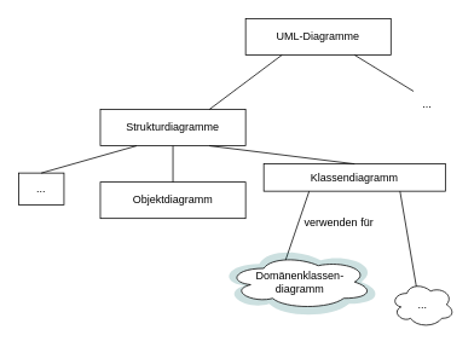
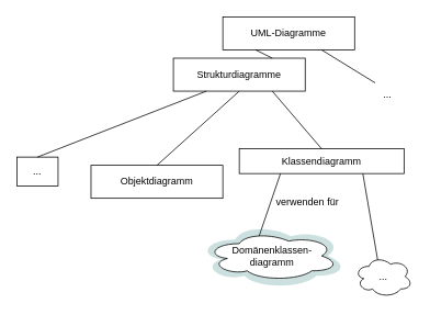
  <mxCell id="0" />
  <mxCell id="1" parent="0" />
  <mxCell id="2" value="UML-Diagramme" style="rounded=0;whiteSpace=wrap;html=1;" parent="1" vertex="1"><mxGeometry x="270" y="20" width="160" height="40" as="geometry" /></mxCell>
- <mxCell id="3" value="Strukturdiagramme" style="rounded=0;whiteSpace=wrap;html=1;" parent="1" vertex="1"><mxGeometry x="110" y="120" width="160" height="40" as="geometry" /></mxCell>
+ <mxCell id="3" value="Strukturdiagramme" style="rounded=0;whiteSpace=wrap;html=1;" parent="1" vertex="1"><mxGeometry x="210" y="70" width="160" height="40" as="geometry" /></mxCell>
  <mxCell id="4" value="Objektdiagramm" style="rounded=0;whiteSpace=wrap;html=1;" parent="1" vertex="1"><mxGeometry x="110" y="200" width="160" height="40" as="geometry" /></mxCell>
  <mxCell id="5" value="Klassendiagramm" style="rounded=0;whiteSpace=wrap;html=1;" parent="1" vertex="1"><mxGeometry x="290" y="180" width="200" height="30" as="geometry" /></mxCell>
  <mxCell id="6" value="..." style="rounded=0;whiteSpace=wrap;html=1;" parent="1" vertex="1"><mxGeometry x="20" y="190" width="50" height="35" as="geometry" /></mxCell>
  <mxCell id="7" value="..." style="ellipse;shape=cloud;whiteSpace=wrap;html=1;" parent="1" vertex="1"><mxGeometry x="430" y="310" width="70" height="50" as="geometry" /></mxCell>
  <mxCell id="8" value="" style="endArrow=none;html=1;rounded=0;entryX=0.25;entryY=1;entryDx=0;entryDy=0;exitX=0.75;exitY=0;exitDx=0;exitDy=0;" parent="1" source="3" target="2" edge="1"><mxGeometry width="50" height="50" relative="1" as="geometry"><mxPoint x="340" y="150" as="sourcePoint" /><mxPoint x="390" y="100" as="targetPoint" /></mxGeometry></mxCell>
  <mxCell id="9" value="" style="endArrow=none;html=1;rounded=0;exitX=0.5;exitY=0;exitDx=0;exitDy=0;entryX=0.25;entryY=1;entryDx=0;entryDy=0;" parent="1" source="6" target="3" edge="1"><mxGeometry width="50" height="50" relative="1" as="geometry"><mxPoint x="380" y="320" as="sourcePoint" /><mxPoint x="180" y="190" as="targetPoint" /></mxGeometry></mxCell>
  <mxCell id="10" value="" style="endArrow=none;html=1;rounded=0;entryX=0.5;entryY=1;entryDx=0;entryDy=0;exitX=0.5;exitY=0;exitDx=0;exitDy=0;" parent="1" source="4" target="3" edge="1"><mxGeometry width="50" height="50" relative="1" as="geometry"><mxPoint x="380" y="320" as="sourcePoint" /><mxPoint x="430" y="270" as="targetPoint" /></mxGeometry></mxCell>
  <mxCell id="11" value="" style="endArrow=none;html=1;rounded=0;entryX=0.75;entryY=1;entryDx=0;entryDy=0;exitX=0.5;exitY=0;exitDx=0;exitDy=0;" parent="1" source="5" target="3" edge="1"><mxGeometry width="50" height="50" relative="1" as="geometry"><mxPoint x="380" y="320" as="sourcePoint" /><mxPoint x="430" y="270" as="targetPoint" /></mxGeometry></mxCell>
  <mxCell id="12" value="" style="endArrow=none;html=1;rounded=0;entryX=0.25;entryY=1;entryDx=0;entryDy=0;exitX=0.4;exitY=0.1;exitDx=0;exitDy=0;exitPerimeter=0;" parent="1" source="19" target="5" edge="1"><mxGeometry width="50" height="50" relative="1" as="geometry"><mxPoint x="380" y="320" as="sourcePoint" /><mxPoint x="430" y="270" as="targetPoint" /></mxGeometry></mxCell>
  <mxCell id="13" value="" style="endArrow=none;html=1;rounded=0;entryX=0.75;entryY=1;entryDx=0;entryDy=0;exitX=0.4;exitY=0.1;exitDx=0;exitDy=0;exitPerimeter=0;" parent="1" source="7" target="5" edge="1"><mxGeometry width="50" height="50" relative="1" as="geometry"><mxPoint x="540" y="330" as="sourcePoint" /><mxPoint x="590" y="280" as="targetPoint" /></mxGeometry></mxCell>
  <mxCell id="14" value="verwenden für" style="text;html=1;strokeColor=none;fillColor=none;align=center;verticalAlign=middle;whiteSpace=wrap;rounded=0;" parent="1" vertex="1"><mxGeometry x="333" y="235" width="80" height="20" as="geometry" /></mxCell>
  <mxCell id="15" value="..." style="rounded=0;whiteSpace=wrap;html=1;strokeColor=none;fillColor=none;" parent="1" vertex="1"><mxGeometry x="440" y="100" width="60" height="30" as="geometry" /></mxCell>
  <mxCell id="16" value="" style="endArrow=none;html=1;rounded=0;entryX=0.25;entryY=0;entryDx=0;entryDy=0;" parent="1" target="15" edge="1"><mxGeometry width="50" height="50" relative="1" as="geometry"><mxPoint x="390" y="60" as="sourcePoint" /><mxPoint x="545" y="10" as="targetPoint" /></mxGeometry></mxCell>
  <mxCell id="17" value="" style="group" vertex="1" connectable="0" parent="1"><mxGeometry x="240" y="270" width="180" height="80" as="geometry" /></mxCell>
  <mxCell id="18" value="" style="ellipse;shape=cloud;whiteSpace=wrap;html=1;fillColor=#006666;fillOpacity=20;strokeColor=none;" vertex="1" parent="17"><mxGeometry width="180" height="80" as="geometry" /></mxCell>
  <mxCell id="19" value="Domänenklassen-&lt;br&gt;&lt;div&gt;diagramm&lt;/div&gt;" style="ellipse;shape=cloud;whiteSpace=wrap;html=1;" parent="17" vertex="1"><mxGeometry x="10" y="10" width="160" height="60" as="geometry" /></mxCell>
